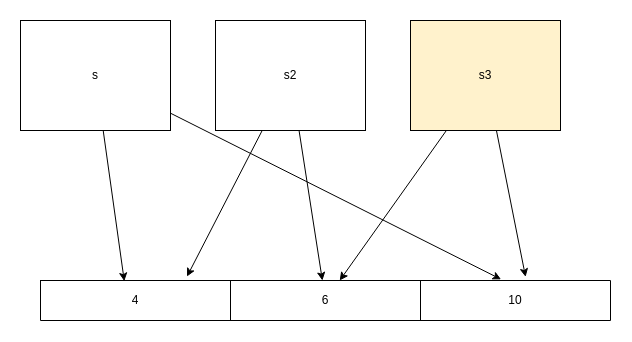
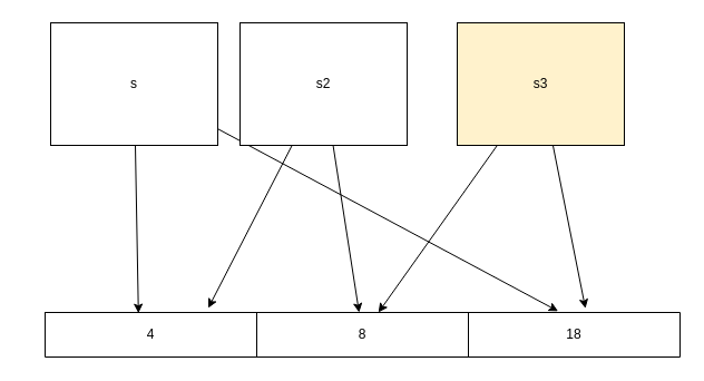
  <mxCell id="0" />
  <mxCell id="1" parent="0" />
  <mxCell id="2" style="edgeStyle=none;html=1;" edge="1" parent="1" source="4" target="6"><mxGeometry relative="1" as="geometry" /></mxCell>
  <mxCell id="3" style="edgeStyle=none;html=1;entryX=0.851;entryY=-0.091;entryDx=0;entryDy=0;entryPerimeter=0;" edge="1" parent="1" source="4" target="6"><mxGeometry relative="1" as="geometry" /></mxCell>
  <mxCell id="4" value="s3" style="rounded=0;whiteSpace=wrap;html=1;fillColor=#fff2cc;" vertex="1" parent="1"><mxGeometry x="410" y="20" width="150" height="110" as="geometry" /></mxCell>
  <mxCell id="5" value="" style="shape=table;html=1;whiteSpace=wrap;startSize=0;container=1;collapsible=0;childLayout=tableLayout;" vertex="1" parent="1"><mxGeometry x="40" y="280" width="570" height="40" as="geometry" /></mxCell>
  <mxCell id="6" value="" style="shape=tableRow;horizontal=0;startSize=0;swimlaneHead=0;swimlaneBody=0;top=0;left=0;bottom=0;right=0;collapsible=0;dropTarget=0;fillColor=none;points=[[0,0.5],[1,0.5]];portConstraint=eastwest;" vertex="1" parent="5"><mxGeometry width="570" height="40" as="geometry" /></mxCell>
  <mxCell id="7" value="4" style="shape=partialRectangle;html=1;whiteSpace=wrap;connectable=0;fillColor=none;top=0;left=0;bottom=0;right=0;overflow=hidden;" vertex="1" parent="6"><mxGeometry width="190" height="40" as="geometry"><mxRectangle width="190" height="40" as="alternateBounds" /></mxGeometry></mxCell>
- <mxCell id="8" value="6" style="shape=partialRectangle;html=1;whiteSpace=wrap;connectable=0;fillColor=none;top=0;left=0;bottom=0;right=0;overflow=hidden;" vertex="1" parent="6"><mxGeometry x="190" width="190" height="40" as="geometry"><mxRectangle width="190" height="40" as="alternateBounds" /></mxGeometry></mxCell>
- <mxCell id="9" value="10" style="shape=partialRectangle;html=1;whiteSpace=wrap;connectable=0;fillColor=none;top=0;left=0;bottom=0;right=0;overflow=hidden;" vertex="1" parent="6"><mxGeometry x="380" width="190" height="40" as="geometry"><mxRectangle width="190" height="40" as="alternateBounds" /></mxGeometry></mxCell>
+ <mxCell id="8" value="8" style="shape=partialRectangle;html=1;whiteSpace=wrap;connectable=0;fillColor=none;top=0;left=0;bottom=0;right=0;overflow=hidden;" vertex="1" parent="6"><mxGeometry x="190" width="190" height="40" as="geometry"><mxRectangle width="190" height="40" as="alternateBounds" /></mxGeometry></mxCell>
+ <mxCell id="9" value="18" style="shape=partialRectangle;html=1;whiteSpace=wrap;connectable=0;fillColor=none;top=0;left=0;bottom=0;right=0;overflow=hidden;" vertex="1" parent="6"><mxGeometry x="380" width="190" height="40" as="geometry"><mxRectangle width="190" height="40" as="alternateBounds" /></mxGeometry></mxCell>
  <mxCell id="10" style="edgeStyle=none;html=1;entryX=0.147;entryY=0.015;entryDx=0;entryDy=0;entryPerimeter=0;" edge="1" parent="1" source="12" target="6"><mxGeometry relative="1" as="geometry" /></mxCell>
  <mxCell id="11" style="edgeStyle=none;html=1;entryX=0.808;entryY=-0.029;entryDx=0;entryDy=0;entryPerimeter=0;" edge="1" parent="1" source="12" target="6"><mxGeometry relative="1" as="geometry" /></mxCell>
- <mxCell id="12" value="s" style="rounded=0;whiteSpace=wrap;html=1;" vertex="1" parent="1"><mxGeometry x="20" y="20" width="150" height="110" as="geometry" /></mxCell>
+ <mxCell id="12" value="s" style="rounded=0;whiteSpace=wrap;html=1;" vertex="1" parent="1"><mxGeometry x="45" y="20" width="150" height="110" as="geometry" /></mxCell>
  <mxCell id="13" style="edgeStyle=none;html=1;entryX=0.257;entryY=-0.099;entryDx=0;entryDy=0;entryPerimeter=0;" edge="1" parent="1" source="15" target="6"><mxGeometry relative="1" as="geometry" /></mxCell>
  <mxCell id="14" style="edgeStyle=none;html=1;" edge="1" parent="1" source="15" target="6"><mxGeometry relative="1" as="geometry" /></mxCell>
  <mxCell id="15" value="s2" style="rounded=0;whiteSpace=wrap;html=1;" vertex="1" parent="1"><mxGeometry x="215" y="20" width="150" height="110" as="geometry" /></mxCell>
